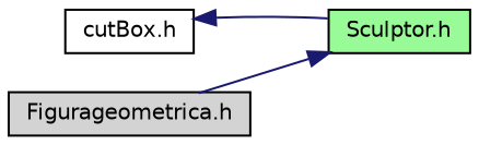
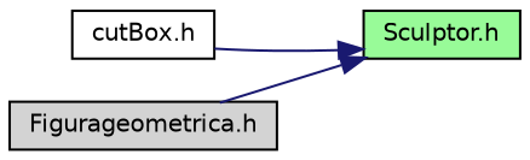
  digraph {
    rankdir=LR
    node [color=black fontname=Helvetica fontsize=10 shape=record style=filled]
    edge [color=midnightblue fontname=Helvetica fontsize=10 labelfontname=Helvetica labelfontsize=10 style=solid]
    n1 [fillcolor=white fontcolor=black height=0.2 label="cutBox.h" width=0.4]
    n2 [fillcolor=palegreen height=0.2 label="Sculptor.h" width=0.4]
    n3 [fillcolor=lightgrey height=0.2 label="Figurageometrica.h" width=0.4]
-   n2 -> n1
+   n1 -> n2
    n3 -> n2
  }
